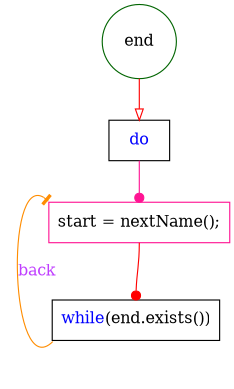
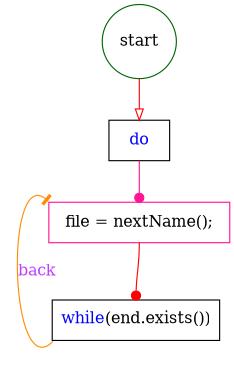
  digraph {
    node [shape=box]
    edge [arrowhead=dot color=red headport=n tailport=s]
-   start [color=darkgreen shape=circle label=end]
+   start [color=darkgreen shape=circle]
    n2 [label=<<FONT color="blue">do</FONT>>]
-   n3 [color=deeppink label="start = nextName();"]
+   n3 [color=deeppink label="file = nextName();"]
    n4 [label=<<FONT color="blue">while</FONT>(end.exists())>]
    start -> n2 [arrowhead=onormal]
    n2 -> n3 [color=deeppink]
    n3 -> n4
    n4 -> n3 [arrowhead=tee color=darkorange fontcolor=darkorchid1 headport=nw label=back tailport=sw]
  }
